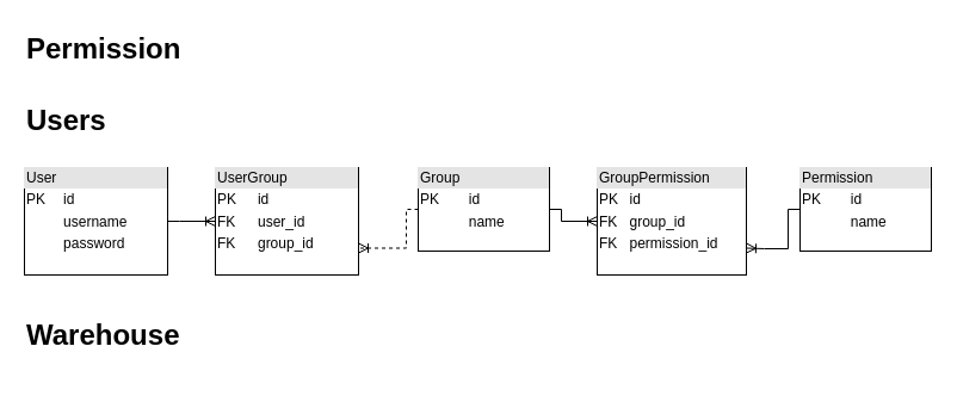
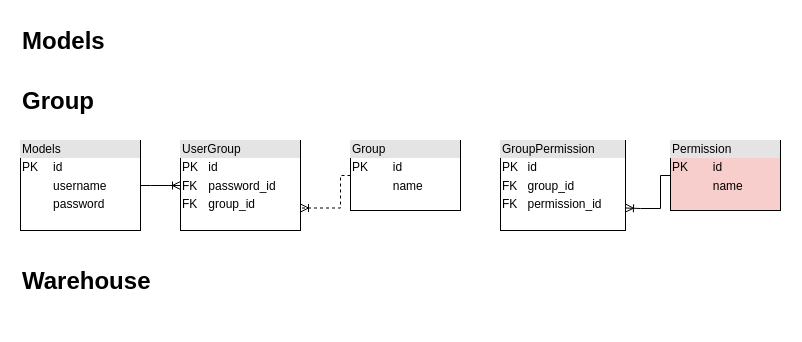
  <mxCell id="0" />
  <mxCell id="1" parent="0" />
- <mxCell id="2" value="&lt;div style=&quot;box-sizing:border-box;width:100%;background:#e4e4e4;padding:2px;&quot;&gt;User&lt;/div&gt;&lt;table style=&quot;width:100%;font-size:1em;&quot; cellpadding=&quot;2&quot; cellspacing=&quot;0&quot;&gt;&lt;tbody&gt;&lt;tr&gt;&lt;td&gt;PK&lt;/td&gt;&lt;td&gt;id&lt;/td&gt;&lt;/tr&gt;&lt;tr&gt;&lt;td&gt;&lt;br&gt;&lt;/td&gt;&lt;td&gt;username&lt;/td&gt;&lt;/tr&gt;&lt;tr&gt;&lt;td&gt;&lt;/td&gt;&lt;td&gt;password&lt;/td&gt;&lt;/tr&gt;&lt;/tbody&gt;&lt;/table&gt;" style="verticalAlign=top;align=left;overflow=fill;html=1;whiteSpace=wrap;" vertex="1" parent="1"><mxGeometry x="20" y="140" width="120" height="90" as="geometry" /></mxCell>
- <mxCell id="3" value="&lt;div style=&quot;box-sizing:border-box;width:100%;background:#e4e4e4;padding:2px;&quot;&gt;UserGroup&lt;/div&gt;&lt;table style=&quot;width:100%;font-size:1em;&quot; cellpadding=&quot;2&quot; cellspacing=&quot;0&quot;&gt;&lt;tbody&gt;&lt;tr&gt;&lt;td&gt;PK&lt;/td&gt;&lt;td&gt;id&lt;/td&gt;&lt;/tr&gt;&lt;tr&gt;&lt;td&gt;FK&lt;/td&gt;&lt;td&gt;user_id&lt;/td&gt;&lt;/tr&gt;&lt;tr&gt;&lt;td&gt;FK&lt;/td&gt;&lt;td&gt;group_id&lt;/td&gt;&lt;/tr&gt;&lt;/tbody&gt;&lt;/table&gt;" style="verticalAlign=top;align=left;overflow=fill;html=1;whiteSpace=wrap;" vertex="1" parent="1"><mxGeometry x="180" y="140" width="120" height="90" as="geometry" /></mxCell>
+ <mxCell id="2" value="&lt;div style=&quot;box-sizing:border-box;width:100%;background:#e4e4e4;padding:2px;&quot;&gt;Models&lt;/div&gt;&lt;table style=&quot;width:100%;font-size:1em;&quot; cellpadding=&quot;2&quot; cellspacing=&quot;0&quot;&gt;&lt;tbody&gt;&lt;tr&gt;&lt;td&gt;PK&lt;/td&gt;&lt;td&gt;id&lt;/td&gt;&lt;/tr&gt;&lt;tr&gt;&lt;td&gt;&lt;br&gt;&lt;/td&gt;&lt;td&gt;username&lt;/td&gt;&lt;/tr&gt;&lt;tr&gt;&lt;td&gt;&lt;/td&gt;&lt;td&gt;password&lt;/td&gt;&lt;/tr&gt;&lt;/tbody&gt;&lt;/table&gt;" style="verticalAlign=top;align=left;overflow=fill;html=1;whiteSpace=wrap;" vertex="1" parent="1"><mxGeometry x="20" y="140" width="120" height="90" as="geometry" /></mxCell>
+ <mxCell id="3" value="&lt;div style=&quot;box-sizing:border-box;width:100%;background:#e4e4e4;padding:2px;&quot;&gt;UserGroup&lt;/div&gt;&lt;table style=&quot;width:100%;font-size:1em;&quot; cellpadding=&quot;2&quot; cellspacing=&quot;0&quot;&gt;&lt;tbody&gt;&lt;tr&gt;&lt;td&gt;PK&lt;/td&gt;&lt;td&gt;id&lt;/td&gt;&lt;/tr&gt;&lt;tr&gt;&lt;td&gt;FK&lt;/td&gt;&lt;td&gt;password_id&lt;/td&gt;&lt;/tr&gt;&lt;tr&gt;&lt;td&gt;FK&lt;/td&gt;&lt;td&gt;group_id&lt;/td&gt;&lt;/tr&gt;&lt;/tbody&gt;&lt;/table&gt;" style="verticalAlign=top;align=left;overflow=fill;html=1;whiteSpace=wrap;" vertex="1" parent="1"><mxGeometry x="180" y="140" width="120" height="90" as="geometry" /></mxCell>
  <mxCell id="4" value="&lt;div style=&quot;box-sizing:border-box;width:100%;background:#e4e4e4;padding:2px;&quot;&gt;Group&lt;/div&gt;&lt;table style=&quot;width:100%;font-size:1em;&quot; cellpadding=&quot;2&quot; cellspacing=&quot;0&quot;&gt;&lt;tbody&gt;&lt;tr&gt;&lt;td&gt;PK&lt;/td&gt;&lt;td&gt;id&lt;/td&gt;&lt;/tr&gt;&lt;tr&gt;&lt;td&gt;&lt;br&gt;&lt;/td&gt;&lt;td&gt;name&lt;/td&gt;&lt;/tr&gt;&lt;/tbody&gt;&lt;/table&gt;" style="verticalAlign=top;align=left;overflow=fill;html=1;whiteSpace=wrap;" vertex="1" parent="1"><mxGeometry x="350" y="140" width="110" height="70" as="geometry" /></mxCell>
- <mxCell id="5" value="&lt;h1 style=&quot;margin-top: 0px;&quot;&gt;Permission&lt;/h1&gt;&lt;p&gt;&amp;nbsp;&lt;/p&gt;" style="text;html=1;whiteSpace=wrap;overflow=hidden;rounded=0;" vertex="1" parent="1"><mxGeometry x="20" y="20" width="180" height="60" as="geometry" /></mxCell>
- <mxCell id="6" value="&lt;h1 style=&quot;margin-top: 0px;&quot;&gt;Users&lt;/h1&gt;&lt;p&gt;&amp;nbsp;&lt;/p&gt;" style="text;html=1;whiteSpace=wrap;overflow=hidden;rounded=0;" vertex="1" parent="1"><mxGeometry x="20" y="80" width="180" height="60" as="geometry" /></mxCell>
- <mxCell id="7" value="&lt;div style=&quot;box-sizing:border-box;width:100%;background:#e4e4e4;padding:2px;&quot;&gt;Permission&lt;/div&gt;&lt;table style=&quot;width:100%;font-size:1em;&quot; cellpadding=&quot;2&quot; cellspacing=&quot;0&quot;&gt;&lt;tbody&gt;&lt;tr&gt;&lt;td&gt;PK&lt;/td&gt;&lt;td&gt;id&lt;/td&gt;&lt;/tr&gt;&lt;tr&gt;&lt;td&gt;&lt;br&gt;&lt;/td&gt;&lt;td&gt;name&lt;/td&gt;&lt;/tr&gt;&lt;/tbody&gt;&lt;/table&gt;" style="verticalAlign=top;align=left;overflow=fill;html=1;whiteSpace=wrap;" vertex="1" parent="1"><mxGeometry x="670" y="140" width="110" height="70" as="geometry" /></mxCell>
+ <mxCell id="5" value="&lt;h1 style=&quot;margin-top: 0px;&quot;&gt;Models&lt;/h1&gt;&lt;p&gt;&amp;nbsp;&lt;/p&gt;" style="text;html=1;whiteSpace=wrap;overflow=hidden;rounded=0;" vertex="1" parent="1"><mxGeometry x="20" y="20" width="180" height="60" as="geometry" /></mxCell>
+ <mxCell id="6" value="&lt;h1 style=&quot;margin-top: 0px;&quot;&gt;Group&lt;/h1&gt;&lt;p&gt;&amp;nbsp;&lt;/p&gt;" style="text;html=1;whiteSpace=wrap;overflow=hidden;rounded=0;" vertex="1" parent="1"><mxGeometry x="20" y="80" width="180" height="60" as="geometry" /></mxCell>
+ <mxCell id="7" value="&lt;div style=&quot;box-sizing:border-box;width:100%;background:#e4e4e4;padding:2px;&quot;&gt;Permission&lt;/div&gt;&lt;table style=&quot;width:100%;font-size:1em;&quot; cellpadding=&quot;2&quot; cellspacing=&quot;0&quot;&gt;&lt;tbody&gt;&lt;tr&gt;&lt;td&gt;PK&lt;/td&gt;&lt;td&gt;id&lt;/td&gt;&lt;/tr&gt;&lt;tr&gt;&lt;td&gt;&lt;br&gt;&lt;/td&gt;&lt;td&gt;name&lt;/td&gt;&lt;/tr&gt;&lt;/tbody&gt;&lt;/table&gt;" style="verticalAlign=top;align=left;overflow=fill;html=1;whiteSpace=wrap;fillColor=#f8cecc;" vertex="1" parent="1"><mxGeometry x="670" y="140" width="110" height="70" as="geometry" /></mxCell>
  <mxCell id="8" value="&lt;div style=&quot;box-sizing:border-box;width:100%;background:#e4e4e4;padding:2px;&quot;&gt;GroupPermission&lt;/div&gt;&lt;table style=&quot;width:100%;font-size:1em;&quot; cellpadding=&quot;2&quot; cellspacing=&quot;0&quot;&gt;&lt;tbody&gt;&lt;tr&gt;&lt;td&gt;PK&lt;/td&gt;&lt;td&gt;id&lt;/td&gt;&lt;/tr&gt;&lt;tr&gt;&lt;td&gt;FK&lt;/td&gt;&lt;td&gt;group_id&lt;/td&gt;&lt;/tr&gt;&lt;tr&gt;&lt;td&gt;FK&lt;/td&gt;&lt;td&gt;permission_id&lt;/td&gt;&lt;/tr&gt;&lt;/tbody&gt;&lt;/table&gt;" style="verticalAlign=top;align=left;overflow=fill;html=1;whiteSpace=wrap;" vertex="1" parent="1"><mxGeometry x="500" y="140" width="125" height="90" as="geometry" /></mxCell>
  <mxCell id="9" value="" style="edgeStyle=orthogonalEdgeStyle;fontSize=12;html=1;endArrow=ERoneToMany;rounded=0;exitX=1;exitY=0.5;exitDx=0;exitDy=0;entryX=0;entryY=0.5;entryDx=0;entryDy=0;" edge="1" parent="1" source="2" target="3"><mxGeometry width="100" height="100" relative="1" as="geometry"><mxPoint x="430" y="290" as="sourcePoint" /><mxPoint x="530" y="190" as="targetPoint" /><Array as="points"><mxPoint x="150" y="185" /><mxPoint x="150" y="185" /></Array></mxGeometry></mxCell>
  <mxCell id="10" value="" style="edgeStyle=orthogonalEdgeStyle;fontSize=12;html=1;endArrow=ERoneToMany;rounded=0;exitX=0;exitY=0.5;exitDx=0;exitDy=0;entryX=1;entryY=0.75;entryDx=0;entryDy=0;dashed=1;" edge="1" parent="1" source="4" target="3"><mxGeometry width="100" height="100" relative="1" as="geometry"><mxPoint x="110" y="340" as="sourcePoint" /><mxPoint x="120" y="475" as="targetPoint" /><Array as="points"><mxPoint x="340" y="175" /><mxPoint x="340" y="208" /></Array></mxGeometry></mxCell>
- <mxCell id="11" value="" style="edgeStyle=orthogonalEdgeStyle;fontSize=12;html=1;endArrow=ERoneToMany;rounded=0;exitX=1;exitY=0.5;exitDx=0;exitDy=0;entryX=0;entryY=0.5;entryDx=0;entryDy=0;" edge="1" parent="1" source="4" target="8"><mxGeometry width="100" height="100" relative="1" as="geometry"><mxPoint x="330" y="320" as="sourcePoint" /><mxPoint x="300" y="533" as="targetPoint" /><Array as="points"><mxPoint x="470" y="175" /><mxPoint x="470" y="185" /></Array></mxGeometry></mxCell>
  <mxCell id="12" value="" style="edgeStyle=orthogonalEdgeStyle;fontSize=12;html=1;endArrow=ERoneToMany;rounded=0;exitX=0;exitY=0.5;exitDx=0;exitDy=0;entryX=1;entryY=0.75;entryDx=0;entryDy=0;" edge="1" parent="1" source="7" target="8"><mxGeometry width="100" height="100" relative="1" as="geometry"><mxPoint x="390" y="270" as="sourcePoint" /><mxPoint x="415" y="400" as="targetPoint" /><Array as="points"><mxPoint x="660" y="175" /><mxPoint x="660" y="208" /><mxPoint x="640" y="208" /></Array></mxGeometry></mxCell>
  <mxCell id="13" value="&lt;h1 style=&quot;margin-top: 0px;&quot;&gt;Warehouse&lt;/h1&gt;&lt;p&gt;&amp;nbsp;&lt;/p&gt;" style="text;html=1;whiteSpace=wrap;overflow=hidden;rounded=0;" vertex="1" parent="1"><mxGeometry x="20" y="260" width="180" height="60" as="geometry" /></mxCell>
